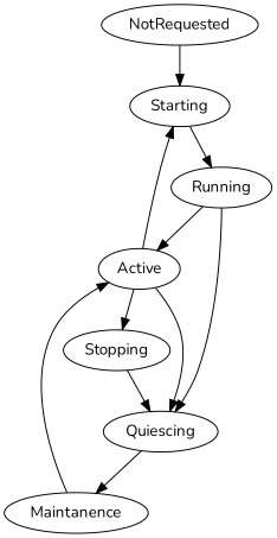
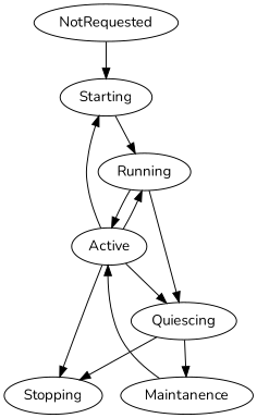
  digraph {
    fontname=Nunito
    node [fontname=Nunito]
    edge [fontname=Nunito]
    Starting
    Running
    Active
    Quiescing
    Stopping
    Maintanence
    NotRequested
    Starting -> Running
    Running -> Active
    Running -> Quiescing
    Active -> Starting
+   Active -> Running
    Active -> Quiescing
    Active -> Stopping
-   Stopping -> Quiescing
+   Quiescing -> Stopping
    Quiescing -> Maintanence
    Maintanence -> Active
    NotRequested -> Starting
  }
